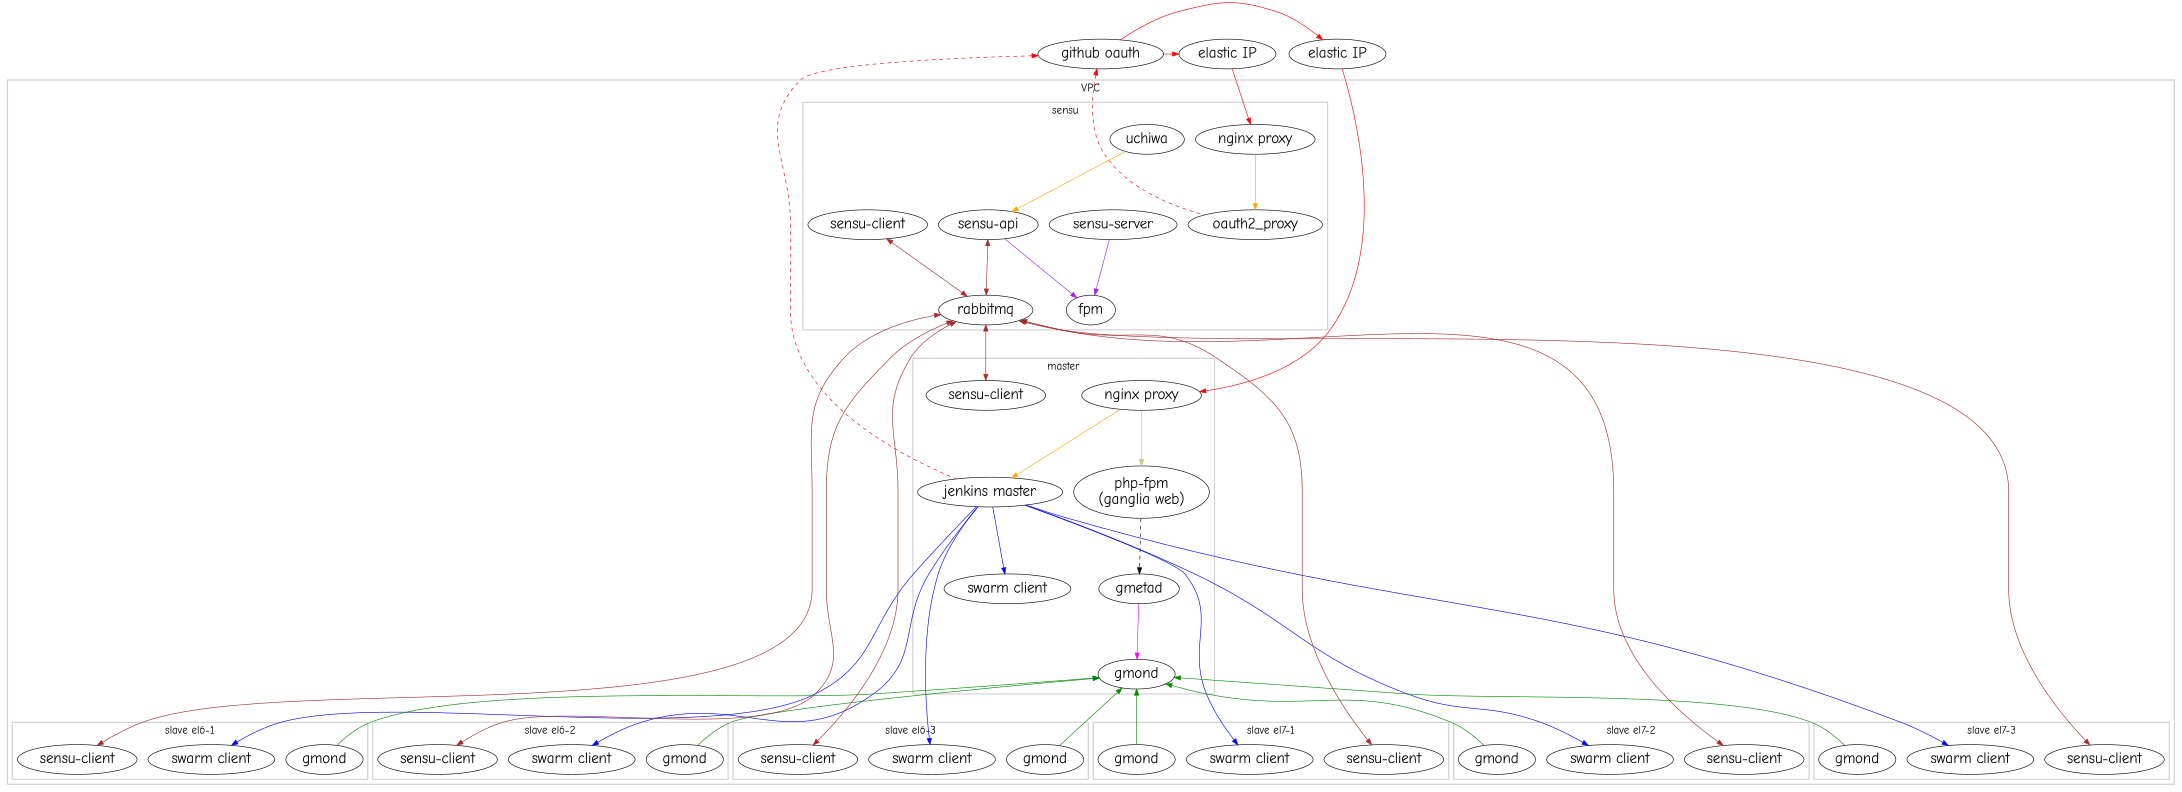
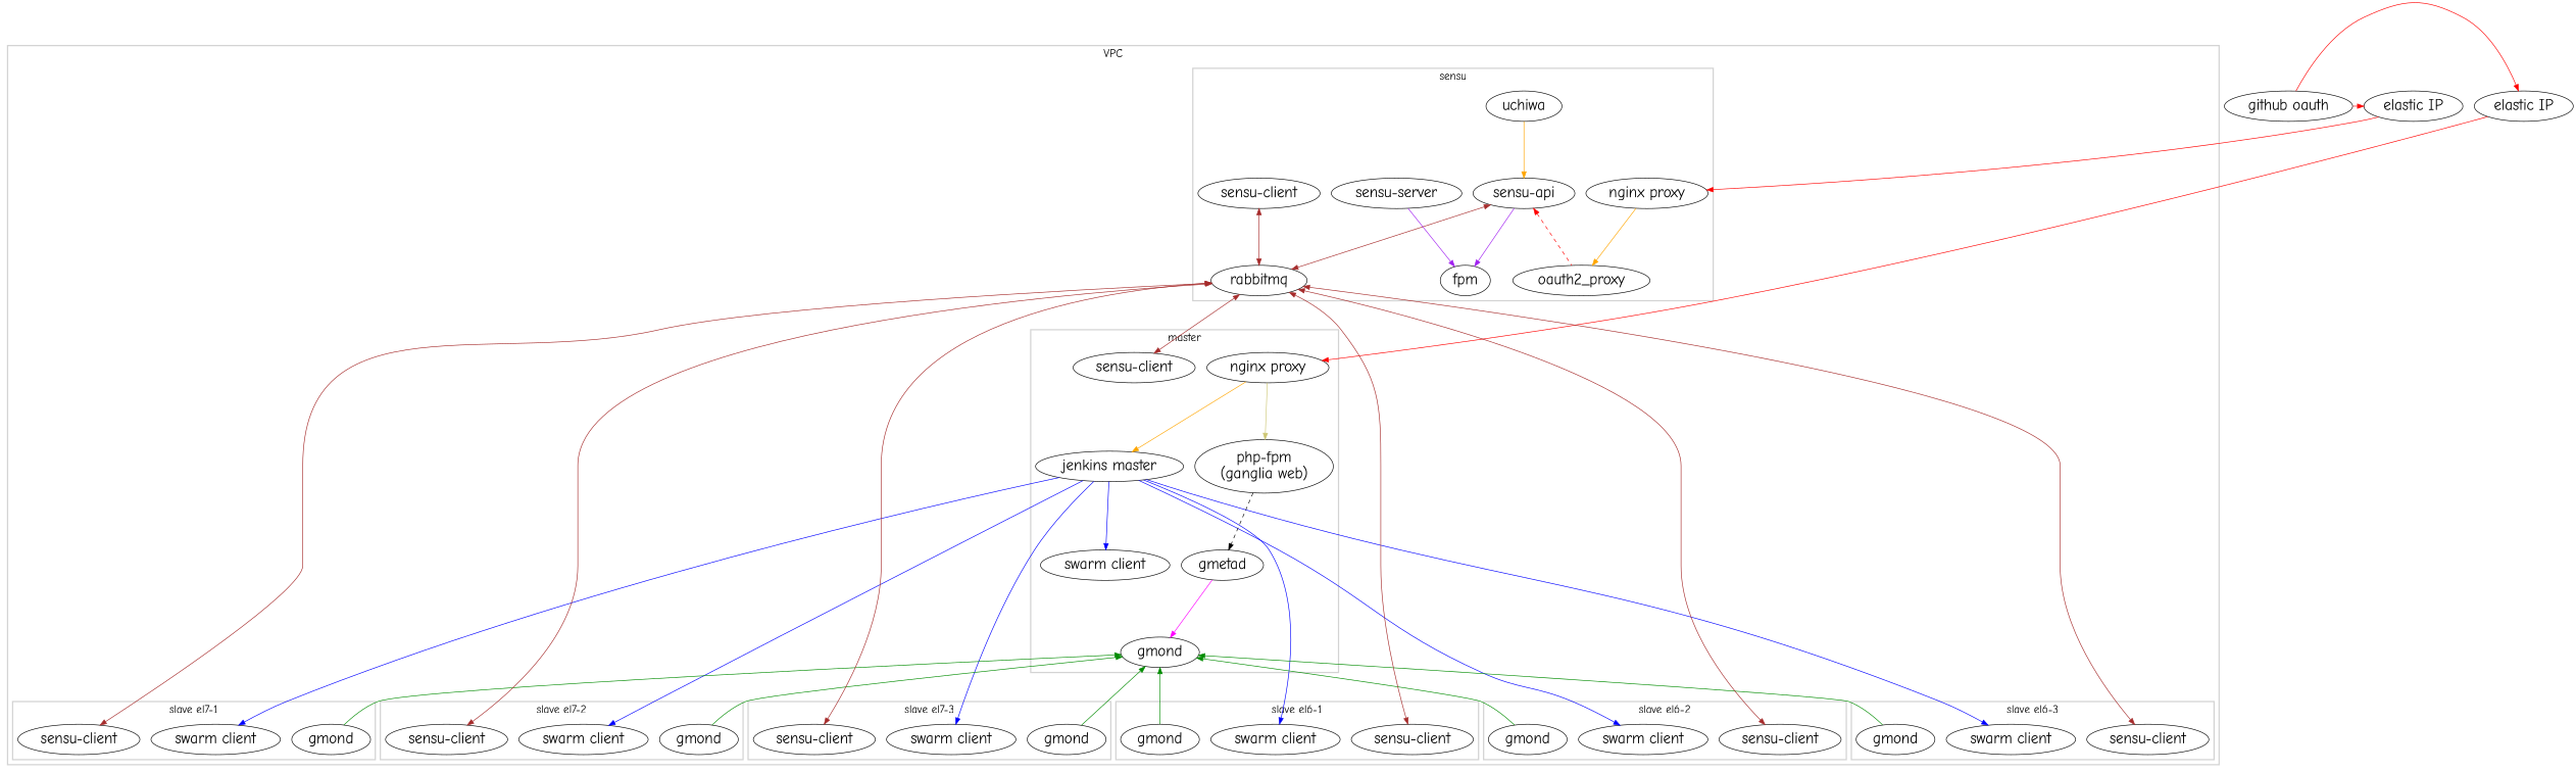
  digraph {
    clusterrank=local
    color=lightgrey
    fontname="Comic Neue"
    fontsize=18
    rankdir=TB
    ranksep=1.25
    style=bold
    node [fillcolor=white fontname="Comic Neue" fontsize=24 shape=ellipse style=filled]
    edge [color=brown fontname="Comic Neue"]
    n1 [label="elastic IP"]
    n2 [label="nginx proxy"]
    n3 [label="jenkins master"]
    n4 [label="swarm client"]
    n5 [label="swarm client"]
    n6 [label="swarm client"]
    n7 [label="swarm client"]
    n8 [label="swarm client"]
    n9 [label="swarm client"]
    n10 [label="swarm client"]
    n11 [label="php-fpm\n(ganglia web)"]
    gmetad
    gmond
    n14 [label=gmond]
    n15 [label=gmond]
    n16 [label=gmond]
    n17 [label=gmond]
    n18 [label=gmond]
    n19 [label=gmond]
    n20 [label="elastic IP"]
    n21 [label="nginx proxy"]
    uchiwa
    oauth2_proxy
    n24 [label="sensu-api"]
    n25 [label="sensu-server"]
    n26 [label=fpm]
    rabbitmq
    n28 [label="sensu-client"]
    n29 [label="sensu-client"]
    n30 [label="sensu-client"]
    n31 [label="sensu-client"]
    n32 [label="sensu-client"]
    n33 [label="sensu-client"]
    n34 [label="sensu-client"]
    n35 [label="sensu-client"]
    n36 [label="github oauth"]
    subgraph sub_1 {
      n1
      n2
      n3
      n4
      n5
      n6
      n7
      n8
      n9
      n10
      n11
      gmetad
      gmond
      n14
      n15
      n16
      n17
      n18
      n19
      n20
      n21
      uchiwa
      oauth2_proxy
      n24
      n25
      n26
      rabbitmq
      n28
      n29
      n30
      n31
      n32
      n33
      n34
      n35
      n36
    }
    subgraph sub_2 {
      rank=same
      n1
      n20
      n36
    }
    subgraph cluster_3 {
      label=VPC
      subgraph cluster_4 {
        label=master
        n2
        n3
        n4
        n11
        gmetad
        gmond
        n29
      }
      subgraph cluster_5 {
        label="slave el6-1"
        n5
        n14
        n30
      }
      subgraph cluster_6 {
        label="slave el6-2"
        n6
        n15
        n31
      }
      subgraph cluster_7 {
        label="slave el6-3"
        n7
        n16
        n32
      }
      subgraph cluster_8 {
        label="slave el7-1"
        n8
        n17
        n33
      }
      subgraph cluster_9 {
        label="slave el7-2"
        n9
        n18
        n34
      }
      subgraph cluster_10 {
        label="slave el7-3"
        n10
        n19
        n35
      }
      subgraph cluster_11 {
        label=sensu
        n21
        uchiwa
        oauth2_proxy
        n24
        n25
        n26
        rabbitmq
        n28
      }
    }
    n1 -> n2 [color=red]
    n2 -> n3 [color=orange]
    n2 -> n11 [color=khaki3]
    n3 -> n4 [color=blue]
    n3 -> n5 [color=blue]
    n3 -> n6 [color=blue]
    n3 -> n7 [color=blue]
    n3 -> n8 [color=blue]
    n3 -> n9 [color=blue]
    n3 -> n10 [color=blue]
    n11 -> gmetad [color=black style=dashed]
    gmetad -> gmond [color=magenta]
    gmond -> n14 [color=green4 dir=back]
    gmond -> n15 [color=green4 dir=back]
    gmond -> n16 [color=green4 dir=back]
    gmond -> n17 [color=green4 dir=back]
    gmond -> n18 [color=green4 dir=back]
    gmond -> n19 [color=green4 dir=back]
    n20 -> n21 [color=red]
    n21 -> oauth2_proxy [color=orange]
    uchiwa -> n24 [color=orange]
    n24 -> n26 [color=purple]
    n24 -> rabbitmq [dir=both]
    n25 -> n26 [color=purple]
    rabbitmq -> n29 [dir=both]
    rabbitmq -> n30 [dir=both]
    rabbitmq -> n31 [dir=both]
    rabbitmq -> n32 [dir=both]
    rabbitmq -> n33 [dir=both]
    rabbitmq -> n34 [dir=both]
    rabbitmq -> n35 [dir=both]
    n28 -> rabbitmq [dir=both]
    n36 -> n1 [color=red]
-   n36 -> n3 [color=red dir=back style=dashed]
    n36 -> n20 [color=red]
-   n36 -> oauth2_proxy [color=red dir=back style=dashed]
+   n24 -> oauth2_proxy [color=red dir=back style=dashed]
  }
